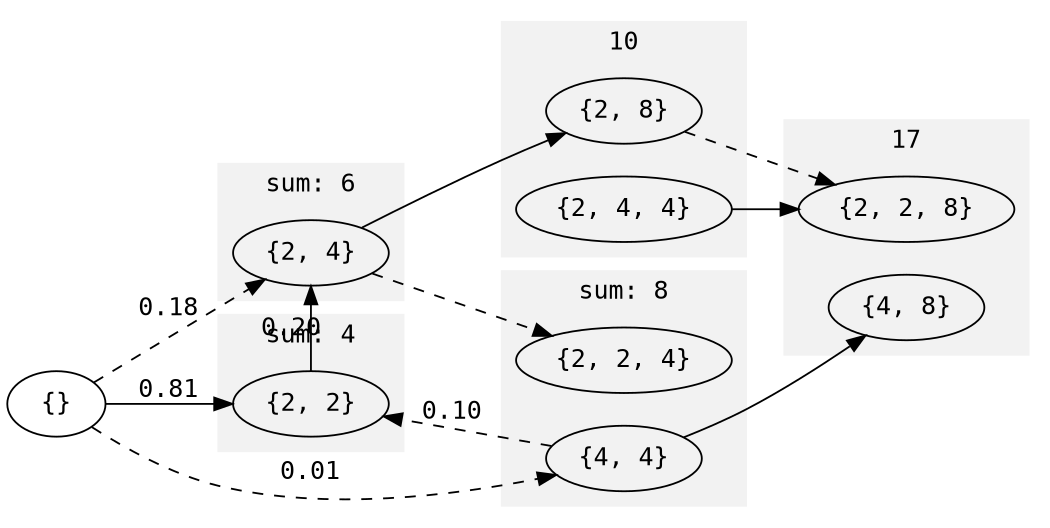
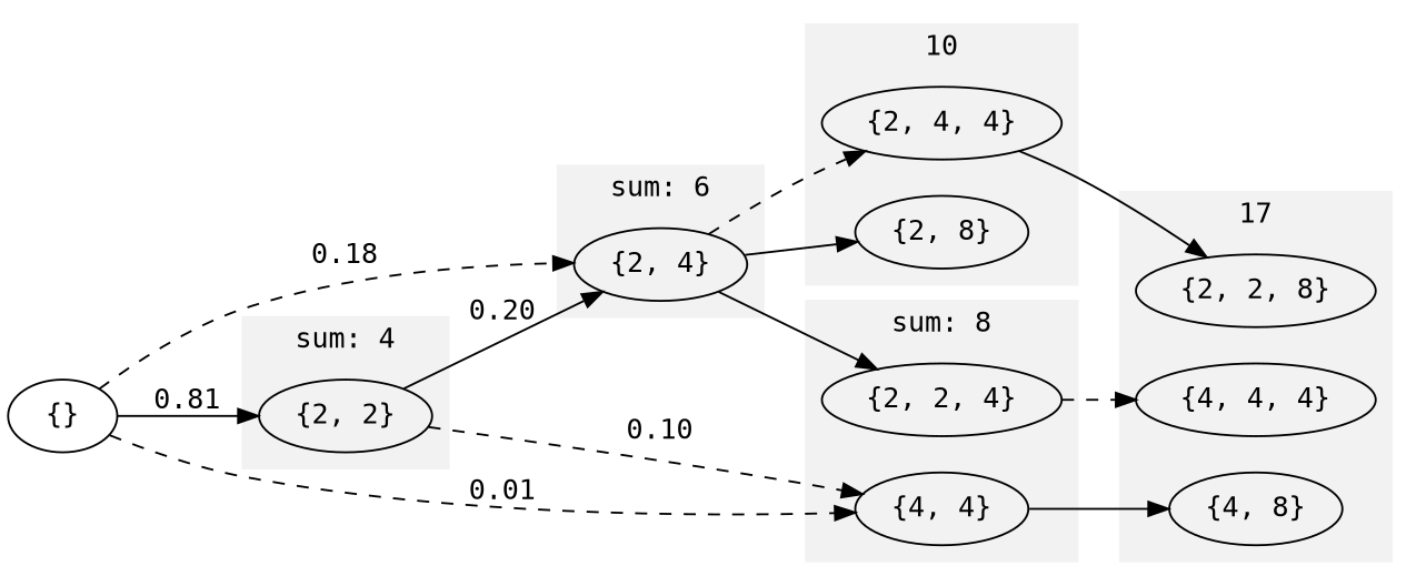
  digraph {
    fontname="DejaVu Sans Mono"
    rankdir=LR
    node [fontname="DejaVu Sans Mono"]
    edge [fontname="DejaVu Sans Mono" style=solid]
    n1 [label="{2, 4}"]
    n2 [label="{2, 2}"]
    n3 [label="{2, 2, 4}"]
    n4 [label="{4, 4}"]
    n5 [label="{2, 4, 4}"]
    n6 [label="{2, 8}"]
    n7 [label="{2, 2, 8}"]
+   n8 [label="{4, 4, 4}"]
    n9 [label="{4, 8}"]
    n10 [label="{}"]
    subgraph cluster_1 {
      color=grey95
      label="sum: 6"
      style=filled
      n1
    }
    subgraph cluster_2 {
      color=grey95
      label="sum: 4"
      style=filled
      n2
    }
    subgraph cluster_3 {
      color=grey95
      label="sum: 8"
      style=filled
      n3
      n4
    }
    subgraph cluster_4 {
      color=grey95
      label=10
      style=filled
      n5
      n6
    }
    subgraph cluster_5 {
      color=grey95
      label=17
      style=filled
      n7
+     n8
      n9
    }
-   n1 -> n3 [style=dashed]
+   n1 -> n3
+   n1 -> n5 [style=dashed]
    n1 -> n6
    n2 -> n1 [label=0.20]
-   n4 -> n2 [label=0.10 style=dashed]
+   n2 -> n4 [label=0.10 style=dashed]
+   n3 -> n8 [style=dashed]
    n4 -> n9
    n5 -> n7
-   n6 -> n7 [style=dashed]
    n10 -> n1 [label=0.18 style=dashed]
    n10 -> n2 [label=0.81]
    n10 -> n4 [label=0.01 style=dashed]
  }
